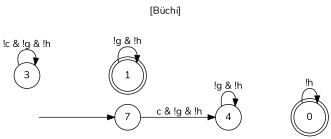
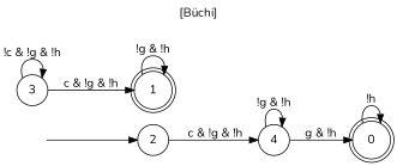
  digraph {
    fontname=Nunito
    label="[Büchi]"
    labelloc=t
    rankdir=LR
    node [fontname=Nunito shape=circle]
    edge [fontname=Nunito]
    I [style=invis width=0]
-   n2 [label=7]
+   n2 [label=2]
    n3 [label=4]
    n4 [label=0 peripheries=2]
    n5 [label=3]
    n6 [label=1 peripheries=2]
    I -> n2
    n2 -> n3 [label="c & !g & !h"]
    n3 -> n3 [label="!g & !h"]
+   n3 -> n4 [label="g & !h"]
    n4 -> n4 [label="!h"]
    n5 -> n5 [label="!c & !g & !h"]
+   n5 -> n6 [label="c & !g & !h"]
    n6 -> n6 [label="!g & !h"]
  }
